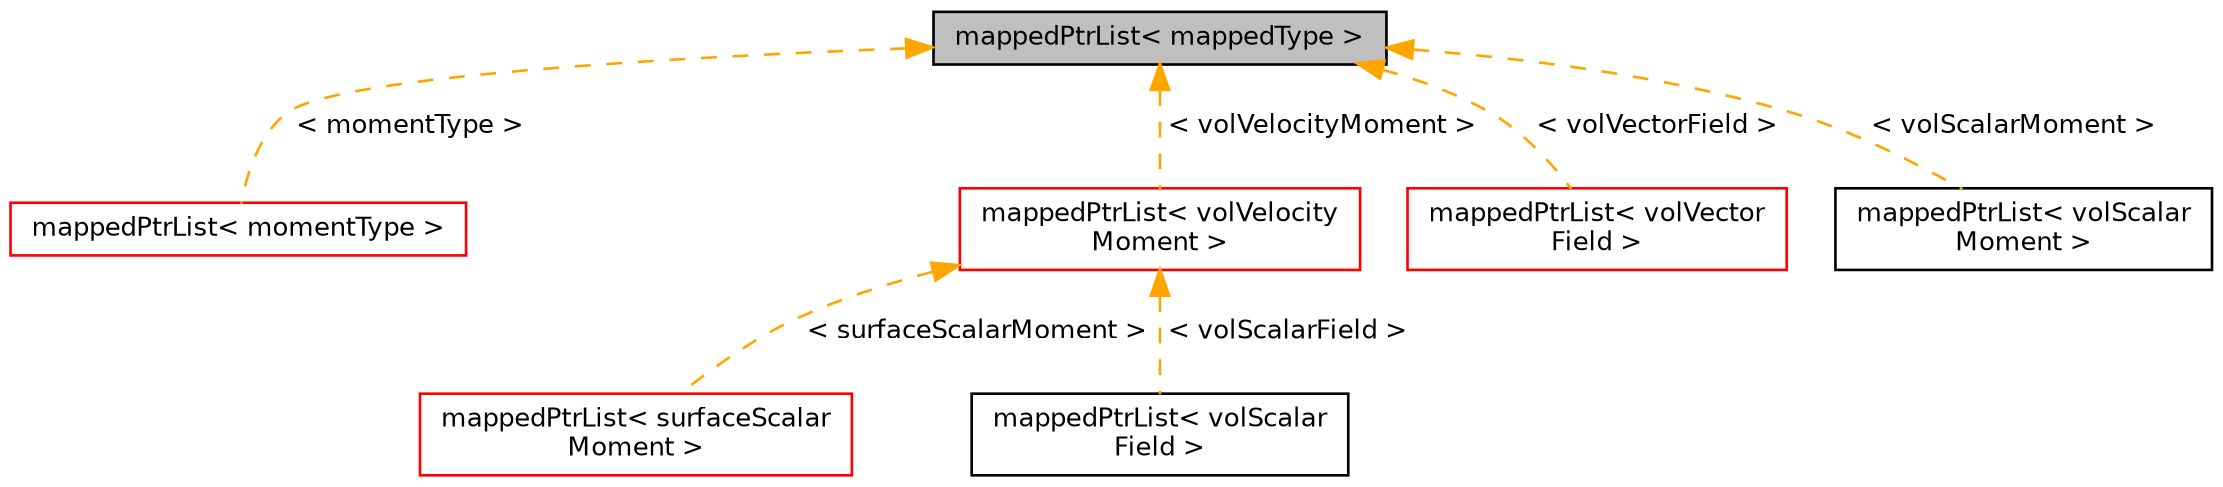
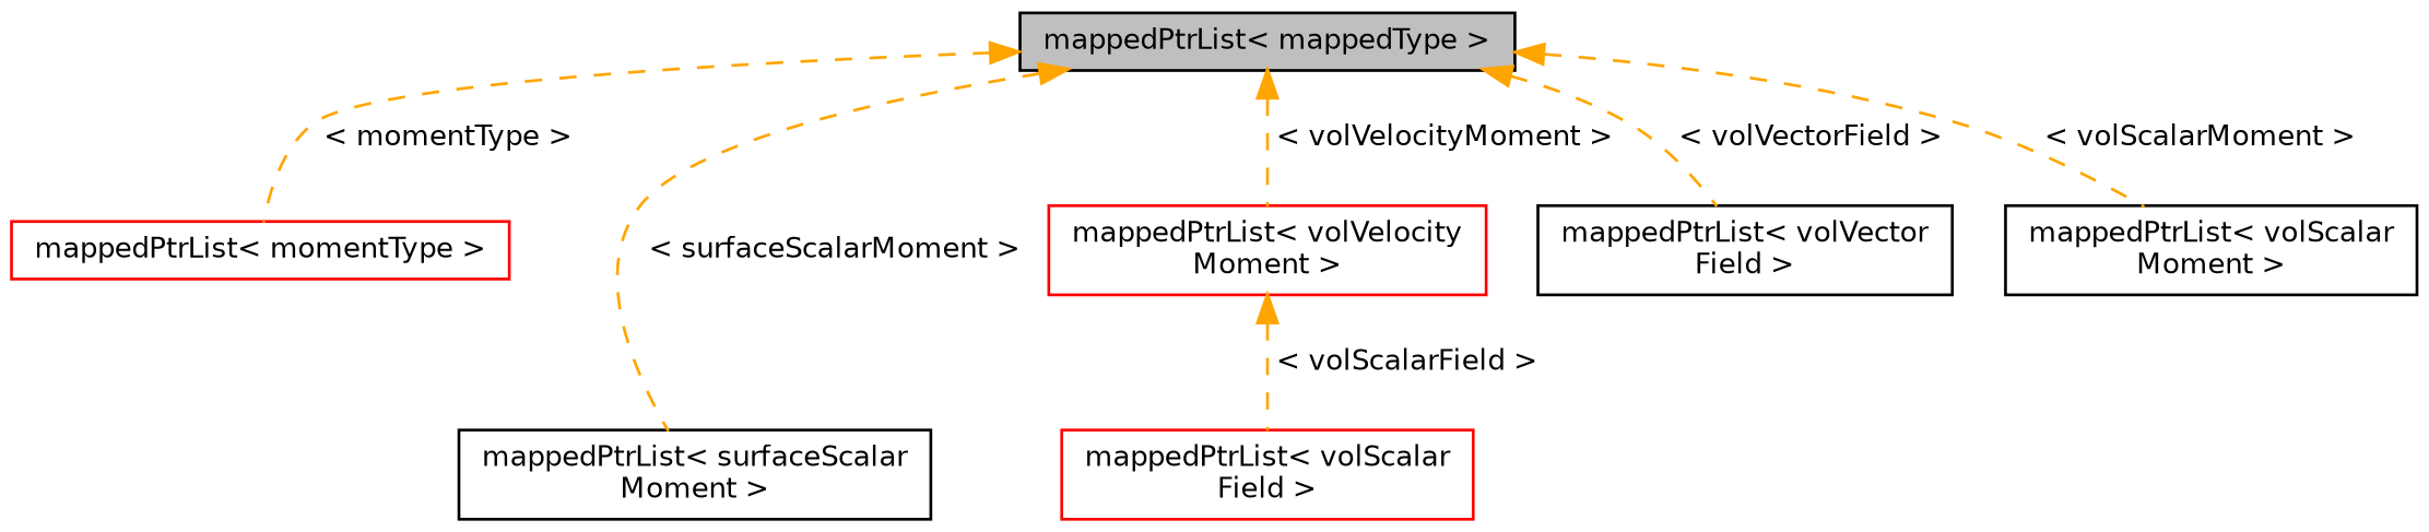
  digraph {
    rankdir=TB
    node [color=black fontname=Helvetica fontsize=10 shape=record]
    edge [color=orange dir=back fontname=Helvetica fontsize=10 labelfontname=Helvetica labelfontsize=10 style=dashed]
    n1 [fillcolor=grey75 fontcolor=black height=0.2 label="mappedPtrList\< mappedType \>" style=filled width=0.4]
    n2 [color=red height=0.2 label="mappedPtrList\< momentType \>" width=0.4]
-   n3 [color=red height=0.2 label="mappedPtrList\< surfaceScalar\lMoment \>" width=0.4]
+   n3 [height=0.2 label="mappedPtrList\< surfaceScalar\lMoment \>" width=0.4]
    n4 [color=red height=0.2 label="mappedPtrList\< volVelocity\lMoment \>" width=0.4]
-   n5 [color=red height=0.2 label="mappedPtrList\< volVector\lField \>" width=0.4]
+   n5 [height=0.2 label="mappedPtrList\< volVector\lField \>" width=0.4]
    n6 [height=0.2 label="mappedPtrList\< volScalar\lMoment \>" width=0.4]
-   n7 [height=0.2 label="mappedPtrList\< volScalar\lField \>" width=0.4]
+   n7 [color=red height=0.2 label="mappedPtrList\< volScalar\lField \>" width=0.4]
    n1 -> n2 [label=" \< momentType \>"]
-   n4 -> n3 [label=" \< surfaceScalarMoment \>"]
+   n1 -> n3 [label=" \< surfaceScalarMoment \>"]
    n1 -> n4 [label=" \< volVelocityMoment \>"]
    n1 -> n5 [label=" \< volVectorField \>"]
    n1 -> n6 [label=" \< volScalarMoment \>"]
    n4 -> n7 [label=" \< volScalarField \>"]
  }
